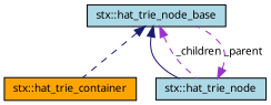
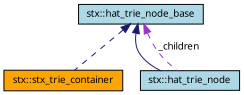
  digraph {
    node [color=black fillcolor=lightblue fontname="FreeSans.ttf" fontsize=10 shape=record style=filled]
    edge [color=midnightblue dir=back fontname="FreeSans.ttf" fontsize=10 labelfontname="FreeSans.ttf" labelfontsize=10 style=dashed]
-   n1 [fillcolor=orange fontcolor=black height=0.2 label="stx::hat_trie_container" width=0.4]
+   n1 [fillcolor=orange fontcolor=black height=0.2 label="stx::stx_trie_container" width=0.4]
    n2 [height=0.2 label="stx::hat_trie_node_base" width=0.4]
    n3 [height=0.2 label="stx::hat_trie_node" width=0.4]
    n2 -> n1
    n2 -> n3 [style=solid]
    n2 -> n3 [color=darkorchid3 label=_children]
-   n3 -> n2 [color=darkorchid3 label=_parent]
  }
